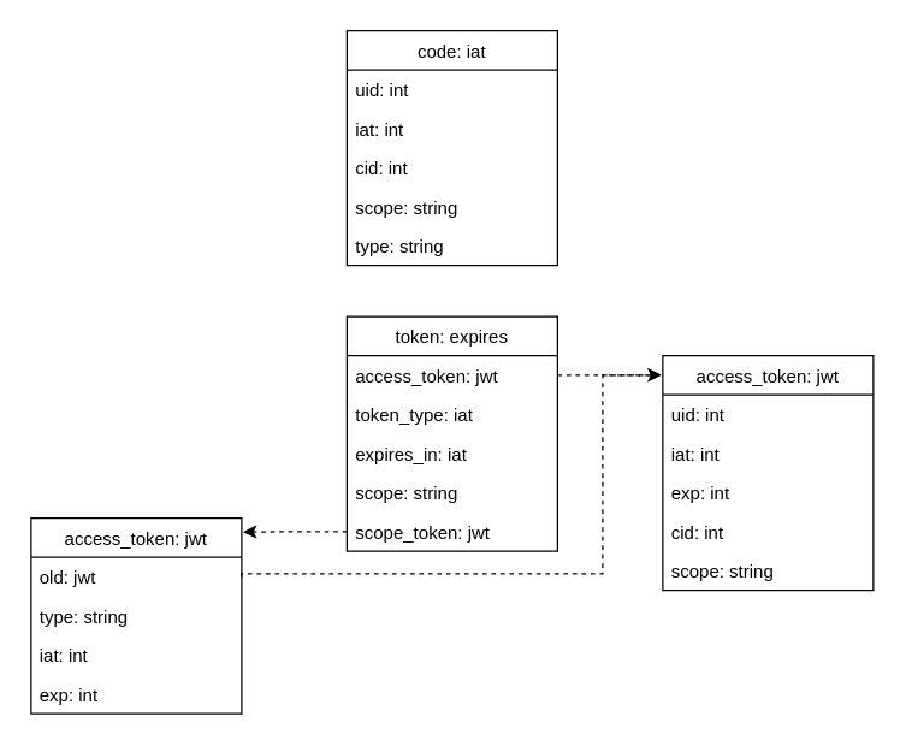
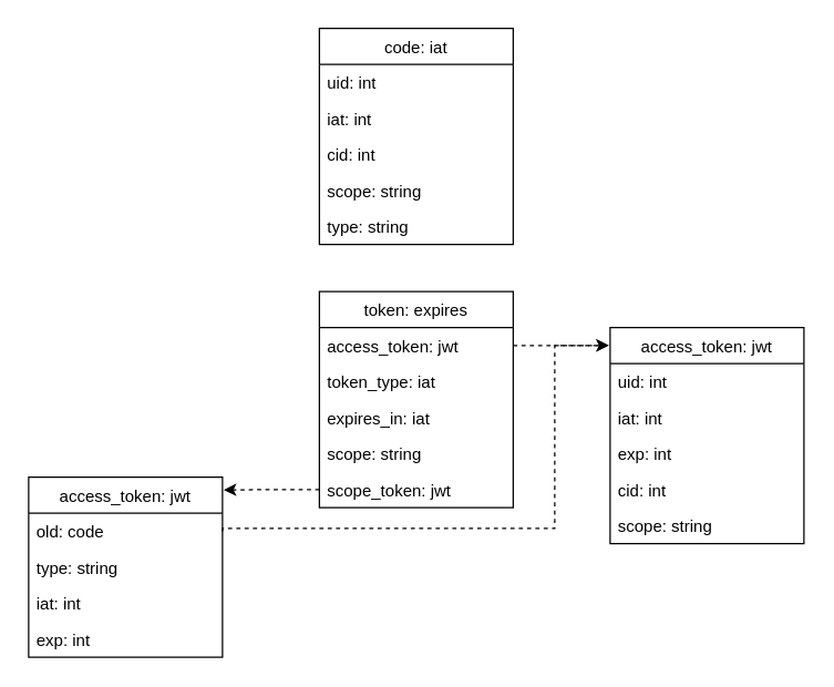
  <mxCell id="0" />
  <mxCell id="1" parent="0" />
  <mxCell id="2" value="token: expires" style="swimlane;fontStyle=0;childLayout=stackLayout;horizontal=1;startSize=26;fillColor=none;horizontalStack=0;resizeParent=1;resizeParentMax=0;resizeLast=0;collapsible=1;marginBottom=0;" vertex="1" parent="1"><mxGeometry x="230" y="210" width="140" height="156" as="geometry" /></mxCell>
  <mxCell id="3" value="access_token: jwt" style="text;strokeColor=none;fillColor=none;align=left;verticalAlign=top;spacingLeft=4;spacingRight=4;overflow=hidden;rotatable=0;points=[[0,0.5],[1,0.5]];portConstraint=eastwest;" vertex="1" parent="2"><mxGeometry y="26" width="140" height="26" as="geometry" /></mxCell>
  <mxCell id="4" value="token_type: iat" style="text;strokeColor=none;fillColor=none;align=left;verticalAlign=top;spacingLeft=4;spacingRight=4;overflow=hidden;rotatable=0;points=[[0,0.5],[1,0.5]];portConstraint=eastwest;" vertex="1" parent="2"><mxGeometry y="52" width="140" height="26" as="geometry" /></mxCell>
  <mxCell id="5" value="expires_in: iat" style="text;strokeColor=none;fillColor=none;align=left;verticalAlign=top;spacingLeft=4;spacingRight=4;overflow=hidden;rotatable=0;points=[[0,0.5],[1,0.5]];portConstraint=eastwest;" vertex="1" parent="2"><mxGeometry y="78" width="140" height="26" as="geometry" /></mxCell>
  <mxCell id="6" value="scope: string" style="text;strokeColor=none;fillColor=none;align=left;verticalAlign=top;spacingLeft=4;spacingRight=4;overflow=hidden;rotatable=0;points=[[0,0.5],[1,0.5]];portConstraint=eastwest;" vertex="1" parent="2"><mxGeometry y="104" width="140" height="26" as="geometry" /></mxCell>
  <mxCell id="7" value="scope_token: jwt" style="text;strokeColor=none;fillColor=none;align=left;verticalAlign=top;spacingLeft=4;spacingRight=4;overflow=hidden;rotatable=0;points=[[0,0.5],[1,0.5]];portConstraint=eastwest;" vertex="1" parent="2"><mxGeometry y="130" width="140" height="26" as="geometry" /></mxCell>
  <mxCell id="8" value="access_token: jwt" style="swimlane;fontStyle=0;childLayout=stackLayout;horizontal=1;startSize=26;fillColor=none;horizontalStack=0;resizeParent=1;resizeParentMax=0;resizeLast=0;collapsible=1;marginBottom=0;" vertex="1" parent="1"><mxGeometry x="440" y="236" width="140" height="156" as="geometry" /></mxCell>
  <mxCell id="9" value="uid: int" style="text;strokeColor=none;fillColor=none;align=left;verticalAlign=top;spacingLeft=4;spacingRight=4;overflow=hidden;rotatable=0;points=[[0,0.5],[1,0.5]];portConstraint=eastwest;" vertex="1" parent="8"><mxGeometry y="26" width="140" height="26" as="geometry" /></mxCell>
  <mxCell id="10" value="iat: int" style="text;strokeColor=none;fillColor=none;align=left;verticalAlign=top;spacingLeft=4;spacingRight=4;overflow=hidden;rotatable=0;points=[[0,0.5],[1,0.5]];portConstraint=eastwest;" vertex="1" parent="8"><mxGeometry y="52" width="140" height="26" as="geometry" /></mxCell>
  <mxCell id="11" value="exp: int" style="text;strokeColor=none;fillColor=none;align=left;verticalAlign=top;spacingLeft=4;spacingRight=4;overflow=hidden;rotatable=0;points=[[0,0.5],[1,0.5]];portConstraint=eastwest;" vertex="1" parent="8"><mxGeometry y="78" width="140" height="26" as="geometry" /></mxCell>
  <mxCell id="12" value="cid: int" style="text;strokeColor=none;fillColor=none;align=left;verticalAlign=top;spacingLeft=4;spacingRight=4;overflow=hidden;rotatable=0;points=[[0,0.5],[1,0.5]];portConstraint=eastwest;" vertex="1" parent="8"><mxGeometry y="104" width="140" height="26" as="geometry" /></mxCell>
  <mxCell id="13" value="scope: string" style="text;strokeColor=none;fillColor=none;align=left;verticalAlign=top;spacingLeft=4;spacingRight=4;overflow=hidden;rotatable=0;points=[[0,0.5],[1,0.5]];portConstraint=eastwest;" vertex="1" parent="8"><mxGeometry y="130" width="140" height="26" as="geometry" /></mxCell>
  <mxCell id="14" style="edgeStyle=orthogonalEdgeStyle;rounded=0;orthogonalLoop=1;jettySize=auto;html=1;exitX=1;exitY=0.5;exitDx=0;exitDy=0;entryX=-0.007;entryY=0.083;entryDx=0;entryDy=0;entryPerimeter=0;endArrow=classic;endFill=1;dashed=1;" edge="1" parent="1" source="3" target="8"><mxGeometry relative="1" as="geometry" /></mxCell>
  <mxCell id="15" value="code: iat" style="swimlane;fontStyle=0;childLayout=stackLayout;horizontal=1;startSize=26;fillColor=none;horizontalStack=0;resizeParent=1;resizeParentMax=0;resizeLast=0;collapsible=1;marginBottom=0;" vertex="1" parent="1"><mxGeometry x="230" y="20" width="140" height="156" as="geometry" /></mxCell>
  <mxCell id="16" value="uid: int" style="text;strokeColor=none;fillColor=none;align=left;verticalAlign=top;spacingLeft=4;spacingRight=4;overflow=hidden;rotatable=0;points=[[0,0.5],[1,0.5]];portConstraint=eastwest;" vertex="1" parent="15"><mxGeometry y="26" width="140" height="26" as="geometry" /></mxCell>
  <mxCell id="17" value="iat: int" style="text;strokeColor=none;fillColor=none;align=left;verticalAlign=top;spacingLeft=4;spacingRight=4;overflow=hidden;rotatable=0;points=[[0,0.5],[1,0.5]];portConstraint=eastwest;" vertex="1" parent="15"><mxGeometry y="52" width="140" height="26" as="geometry" /></mxCell>
  <mxCell id="18" value="cid: int" style="text;strokeColor=none;fillColor=none;align=left;verticalAlign=top;spacingLeft=4;spacingRight=4;overflow=hidden;rotatable=0;points=[[0,0.5],[1,0.5]];portConstraint=eastwest;" vertex="1" parent="15"><mxGeometry y="78" width="140" height="26" as="geometry" /></mxCell>
  <mxCell id="19" value="scope: string" style="text;strokeColor=none;fillColor=none;align=left;verticalAlign=top;spacingLeft=4;spacingRight=4;overflow=hidden;rotatable=0;points=[[0,0.5],[1,0.5]];portConstraint=eastwest;" vertex="1" parent="15"><mxGeometry y="104" width="140" height="26" as="geometry" /></mxCell>
  <mxCell id="20" value="type: string" style="text;strokeColor=none;fillColor=none;align=left;verticalAlign=top;spacingLeft=4;spacingRight=4;overflow=hidden;rotatable=0;points=[[0,0.5],[1,0.5]];portConstraint=eastwest;" vertex="1" parent="15"><mxGeometry y="130" width="140" height="26" as="geometry" /></mxCell>
  <mxCell id="21" value="access_token: jwt" style="swimlane;fontStyle=0;childLayout=stackLayout;horizontal=1;startSize=26;fillColor=none;horizontalStack=0;resizeParent=1;resizeParentMax=0;resizeLast=0;collapsible=1;marginBottom=0;" vertex="1" parent="1"><mxGeometry x="20" y="344" width="140" height="130" as="geometry" /></mxCell>
- <mxCell id="22" value="old: jwt" style="text;strokeColor=none;fillColor=none;align=left;verticalAlign=top;spacingLeft=4;spacingRight=4;overflow=hidden;rotatable=0;points=[[0,0.5],[1,0.5]];portConstraint=eastwest;" vertex="1" parent="21"><mxGeometry y="26" width="140" height="26" as="geometry" /></mxCell>
+ <mxCell id="22" value="old: code" style="text;strokeColor=none;fillColor=none;align=left;verticalAlign=top;spacingLeft=4;spacingRight=4;overflow=hidden;rotatable=0;points=[[0,0.5],[1,0.5]];portConstraint=eastwest;" vertex="1" parent="21"><mxGeometry y="26" width="140" height="26" as="geometry" /></mxCell>
  <mxCell id="23" value="type: string" style="text;strokeColor=none;fillColor=none;align=left;verticalAlign=top;spacingLeft=4;spacingRight=4;overflow=hidden;rotatable=0;points=[[0,0.5],[1,0.5]];portConstraint=eastwest;" vertex="1" parent="21"><mxGeometry y="52" width="140" height="26" as="geometry" /></mxCell>
  <mxCell id="24" value="iat: int" style="text;strokeColor=none;fillColor=none;align=left;verticalAlign=top;spacingLeft=4;spacingRight=4;overflow=hidden;rotatable=0;points=[[0,0.5],[1,0.5]];portConstraint=eastwest;" vertex="1" parent="21"><mxGeometry y="78" width="140" height="26" as="geometry" /></mxCell>
  <mxCell id="25" value="exp: int" style="text;strokeColor=none;fillColor=none;align=left;verticalAlign=top;spacingLeft=4;spacingRight=4;overflow=hidden;rotatable=0;points=[[0,0.5],[1,0.5]];portConstraint=eastwest;" vertex="1" parent="21"><mxGeometry y="104" width="140" height="26" as="geometry" /></mxCell>
  <mxCell id="26" style="edgeStyle=orthogonalEdgeStyle;rounded=0;orthogonalLoop=1;jettySize=auto;html=1;exitX=0;exitY=0.5;exitDx=0;exitDy=0;entryX=1.007;entryY=0.071;entryDx=0;entryDy=0;entryPerimeter=0;dashed=1;endArrow=classic;endFill=1;" edge="1" parent="1" source="7" target="21"><mxGeometry relative="1" as="geometry" /></mxCell>
  <mxCell id="27" style="edgeStyle=orthogonalEdgeStyle;rounded=0;orthogonalLoop=1;jettySize=auto;html=1;exitX=1;exitY=0.5;exitDx=0;exitDy=0;entryX=-0.007;entryY=0.083;entryDx=0;entryDy=0;entryPerimeter=0;dashed=1;endArrow=classic;endFill=1;" edge="1" parent="1" source="22" target="8"><mxGeometry relative="1" as="geometry"><Array as="points"><mxPoint x="400" y="381" /><mxPoint x="400" y="249" /></Array></mxGeometry></mxCell>
